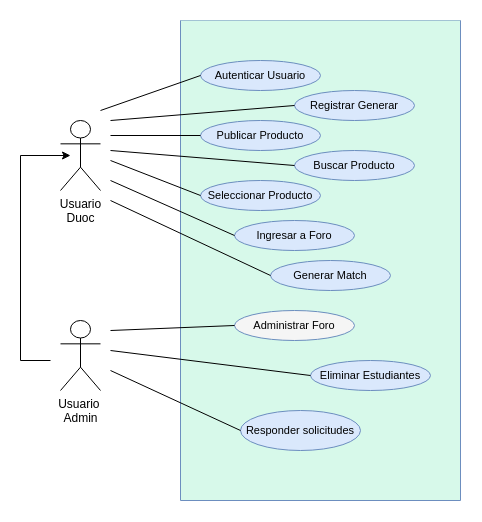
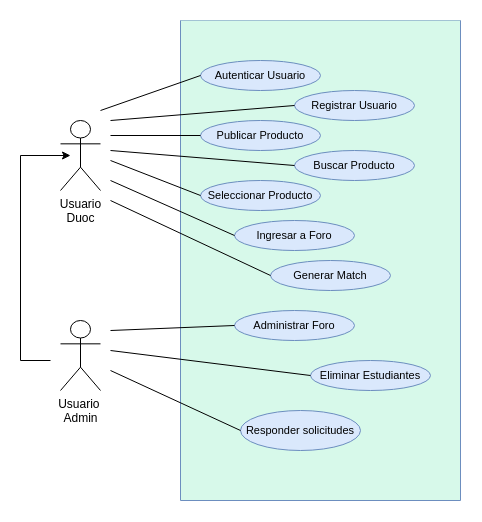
  <mxCell id="0" />
  <mxCell id="1" parent="0" />
  <mxCell id="2" value="Usuario&lt;div&gt;Duoc&lt;/div&gt;" style="shape=umlActor;verticalLabelPosition=bottom;verticalAlign=top;html=1;outlineConnect=0;" vertex="1" parent="1"><mxGeometry x="60" y="120" width="40" height="70" as="geometry" /></mxCell>
  <mxCell id="3" value="Usuario&amp;nbsp;&lt;div&gt;Admin&lt;/div&gt;" style="shape=umlActor;verticalLabelPosition=bottom;verticalAlign=top;html=1;outlineConnect=0;" vertex="1" parent="1"><mxGeometry x="60" y="320" width="40" height="70" as="geometry" /></mxCell>
  <mxCell id="4" value="" style="endArrow=classic;html=1;rounded=0;" edge="1" parent="1"><mxGeometry width="50" height="50" relative="1" as="geometry"><mxPoint x="50" y="360" as="sourcePoint" /><mxPoint x="70" y="155" as="targetPoint" /><Array as="points"><mxPoint x="20" y="360" /><mxPoint x="20" y="155" /></Array></mxGeometry></mxCell>
  <mxCell id="5" value="" style="swimlane;startSize=0;fillColor=#006aff;strokeColor=#6c8ebf;gradientColor=none;swimlaneFillColor=#d7f9ea;" vertex="1" parent="1"><mxGeometry x="180" y="20" width="280" height="480" as="geometry" /></mxCell>
  <mxCell id="6" value="&lt;font style=&quot;font-size: 11px;&quot;&gt;Autenticar Usuario&lt;/font&gt;" style="ellipse;whiteSpace=wrap;html=1;fillColor=#dae8fc;strokeColor=#6c8ebf;" vertex="1" parent="5"><mxGeometry x="20" y="40" width="120" height="30" as="geometry" /></mxCell>
- <mxCell id="7" value="&lt;font style=&quot;font-size: 11px;&quot;&gt;Registrar Generar&lt;/font&gt;" style="ellipse;whiteSpace=wrap;html=1;fillColor=#dae8fc;strokeColor=#6c8ebf;" vertex="1" parent="5"><mxGeometry x="114" y="70" width="120" height="30" as="geometry" /></mxCell>
+ <mxCell id="7" value="&lt;font style=&quot;font-size: 11px;&quot;&gt;Registrar Usuario&lt;/font&gt;" style="ellipse;whiteSpace=wrap;html=1;fillColor=#dae8fc;strokeColor=#6c8ebf;" vertex="1" parent="5"><mxGeometry x="114" y="70" width="120" height="30" as="geometry" /></mxCell>
  <mxCell id="8" value="&lt;span style=&quot;font-size: 11px;&quot;&gt;Publicar Producto&lt;/span&gt;" style="ellipse;whiteSpace=wrap;html=1;fillColor=#dae8fc;strokeColor=#6c8ebf;" vertex="1" parent="5"><mxGeometry x="20" y="100" width="120" height="30" as="geometry" /></mxCell>
  <mxCell id="9" value="&lt;span style=&quot;font-size: 11px;&quot;&gt;Buscar Producto&lt;/span&gt;" style="ellipse;whiteSpace=wrap;html=1;fillColor=#dae8fc;strokeColor=#6c8ebf;" vertex="1" parent="5"><mxGeometry x="114" y="130" width="120" height="30" as="geometry" /></mxCell>
  <mxCell id="10" value="&lt;span style=&quot;font-size: 11px;&quot;&gt;Seleccionar Producto&lt;/span&gt;" style="ellipse;whiteSpace=wrap;html=1;fillColor=#dae8fc;strokeColor=#6c8ebf;" vertex="1" parent="5"><mxGeometry x="20" y="160" width="120" height="30" as="geometry" /></mxCell>
  <mxCell id="11" value="&lt;span style=&quot;font-size: 11px;&quot;&gt;Ingresar a Foro&lt;/span&gt;" style="ellipse;whiteSpace=wrap;html=1;fillColor=#dae8fc;strokeColor=#6c8ebf;" vertex="1" parent="5"><mxGeometry x="54" y="200" width="120" height="30" as="geometry" /></mxCell>
  <mxCell id="12" value="&lt;span style=&quot;font-size: 11px;&quot;&gt;Generar Match&lt;/span&gt;" style="ellipse;whiteSpace=wrap;html=1;fillColor=#dae8fc;strokeColor=#6c8ebf;" vertex="1" parent="5"><mxGeometry x="90" y="240" width="120" height="30" as="geometry" /></mxCell>
- <mxCell id="13" value="&lt;span style=&quot;font-size: 11px;&quot;&gt;Administrar Foro&lt;/span&gt;" style="ellipse;whiteSpace=wrap;html=1;fillColor=#f5f5f5;strokeColor=#6c8ebf;" vertex="1" parent="5"><mxGeometry x="54" y="290" width="120" height="30" as="geometry" /></mxCell>
+ <mxCell id="13" value="&lt;span style=&quot;font-size: 11px;&quot;&gt;Administrar Foro&lt;/span&gt;" style="ellipse;whiteSpace=wrap;html=1;fillColor=#dae8fc;strokeColor=#6c8ebf;" vertex="1" parent="5"><mxGeometry x="54" y="290" width="120" height="30" as="geometry" /></mxCell>
  <mxCell id="14" value="&lt;span style=&quot;font-size: 11px;&quot;&gt;Eliminar Estudiantes&lt;/span&gt;" style="ellipse;whiteSpace=wrap;html=1;fillColor=#dae8fc;strokeColor=#6c8ebf;" vertex="1" parent="5"><mxGeometry x="130" y="340" width="120" height="30" as="geometry" /></mxCell>
  <mxCell id="15" value="&lt;span style=&quot;font-size: 11px;&quot;&gt;Responder solicitudes&lt;/span&gt;" style="ellipse;whiteSpace=wrap;html=1;fillColor=#dae8fc;strokeColor=#6c8ebf;" vertex="1" parent="5"><mxGeometry x="60" y="390" width="120" height="40" as="geometry" /></mxCell>
  <mxCell id="16" value="" style="endArrow=none;html=1;rounded=0;entryX=0;entryY=0.5;entryDx=0;entryDy=0;" edge="1" parent="1" target="6"><mxGeometry width="50" height="50" relative="1" as="geometry"><mxPoint x="100" y="110" as="sourcePoint" /><mxPoint x="140" y="50" as="targetPoint" /></mxGeometry></mxCell>
  <mxCell id="17" value="" style="endArrow=none;html=1;rounded=0;entryX=0;entryY=0.5;entryDx=0;entryDy=0;" edge="1" parent="1" target="7"><mxGeometry width="50" height="50" relative="1" as="geometry"><mxPoint x="110" y="120" as="sourcePoint" /><mxPoint x="290" y="150" as="targetPoint" /></mxGeometry></mxCell>
  <mxCell id="18" value="" style="endArrow=none;html=1;rounded=0;entryX=0;entryY=0.5;entryDx=0;entryDy=0;" edge="1" parent="1" target="8"><mxGeometry width="50" height="50" relative="1" as="geometry"><mxPoint x="110" y="135" as="sourcePoint" /><mxPoint x="290" y="150" as="targetPoint" /></mxGeometry></mxCell>
  <mxCell id="19" value="" style="endArrow=none;html=1;rounded=0;entryX=0;entryY=0.5;entryDx=0;entryDy=0;" edge="1" parent="1" target="9"><mxGeometry width="50" height="50" relative="1" as="geometry"><mxPoint x="110" y="150" as="sourcePoint" /><mxPoint x="290" y="150" as="targetPoint" /></mxGeometry></mxCell>
  <mxCell id="20" value="" style="endArrow=none;html=1;rounded=0;entryX=0;entryY=0.5;entryDx=0;entryDy=0;" edge="1" parent="1" target="10"><mxGeometry width="50" height="50" relative="1" as="geometry"><mxPoint x="110" y="160" as="sourcePoint" /><mxPoint x="290" y="150" as="targetPoint" /></mxGeometry></mxCell>
  <mxCell id="21" value="" style="endArrow=none;html=1;rounded=0;entryX=0;entryY=0.5;entryDx=0;entryDy=0;" edge="1" parent="1" target="11"><mxGeometry width="50" height="50" relative="1" as="geometry"><mxPoint x="110" y="180" as="sourcePoint" /><mxPoint x="290" y="230" as="targetPoint" /></mxGeometry></mxCell>
  <mxCell id="22" value="" style="endArrow=none;html=1;rounded=0;entryX=0;entryY=0.5;entryDx=0;entryDy=0;" edge="1" parent="1" target="12"><mxGeometry width="50" height="50" relative="1" as="geometry"><mxPoint x="110" y="200" as="sourcePoint" /><mxPoint x="140" y="260" as="targetPoint" /></mxGeometry></mxCell>
  <mxCell id="23" value="" style="endArrow=none;html=1;rounded=0;entryX=0;entryY=0.5;entryDx=0;entryDy=0;" edge="1" parent="1" target="13"><mxGeometry width="50" height="50" relative="1" as="geometry"><mxPoint x="110" y="330" as="sourcePoint" /><mxPoint x="100" y="480" as="targetPoint" /></mxGeometry></mxCell>
  <mxCell id="24" value="" style="endArrow=none;html=1;rounded=0;entryX=0;entryY=0.5;entryDx=0;entryDy=0;" edge="1" parent="1" target="14"><mxGeometry width="50" height="50" relative="1" as="geometry"><mxPoint x="110" y="350" as="sourcePoint" /><mxPoint x="110" y="440" as="targetPoint" /></mxGeometry></mxCell>
  <mxCell id="25" value="" style="endArrow=none;html=1;rounded=0;entryX=0;entryY=0.5;entryDx=0;entryDy=0;" edge="1" parent="1" target="15"><mxGeometry width="50" height="50" relative="1" as="geometry"><mxPoint x="110" y="370" as="sourcePoint" /><mxPoint x="0" y="450" as="targetPoint" /></mxGeometry></mxCell>
